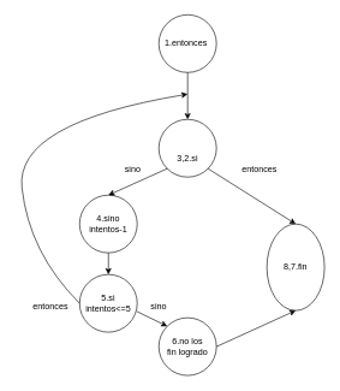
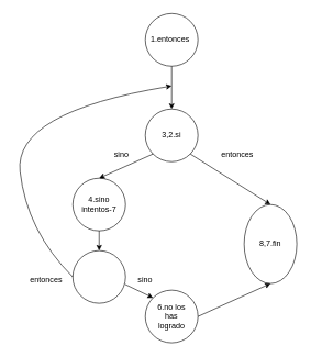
  <mxCell id="0" />
  <mxCell id="1" parent="0" />
  <mxCell id="2" value="" style="ellipse;whiteSpace=wrap;html=1;aspect=fixed;" vertex="1" parent="1"><mxGeometry x="220" y="20" width="80" height="80" as="geometry" /></mxCell>
  <mxCell id="3" value="" style="ellipse;whiteSpace=wrap;html=1;aspect=fixed;" vertex="1" parent="1"><mxGeometry x="220" y="165" width="80" height="80" as="geometry" /></mxCell>
  <mxCell id="4" value="" style="ellipse;whiteSpace=wrap;html=1;aspect=fixed;" vertex="1" parent="1"><mxGeometry x="110" y="270" width="80" height="80" as="geometry" /></mxCell>
  <mxCell id="5" value="8,7.fin" style="ellipse;whiteSpace=wrap;html=1;aspect=fixed;" vertex="1" parent="1"><mxGeometry x="370" y="310" width="80" height="120" as="geometry" /></mxCell>
- <mxCell id="6" value="4.sino&lt;br&gt;intentos-1" style="text;html=1;strokeColor=none;fillColor=none;align=center;verticalAlign=middle;whiteSpace=wrap;rounded=0;" vertex="1" parent="1"><mxGeometry x="120" y="295" width="60" height="30" as="geometry" /></mxCell>
- <mxCell id="7" value="3,2.si" style="text;html=1;strokeColor=none;fillColor=none;align=center;verticalAlign=middle;whiteSpace=wrap;rounded=0;" vertex="1" parent="1"><mxGeometry x="230" y="205" width="60" height="30" as="geometry" /></mxCell>
+ <mxCell id="6" value="4.sino&lt;br&gt;intentos-7" style="text;html=1;strokeColor=none;fillColor=none;align=center;verticalAlign=middle;whiteSpace=wrap;rounded=0;" vertex="1" parent="1"><mxGeometry x="120" y="295" width="60" height="30" as="geometry" /></mxCell>
+ <mxCell id="7" value="3,2.si" style="text;html=1;strokeColor=none;fillColor=none;align=center;verticalAlign=middle;whiteSpace=wrap;rounded=0;" vertex="1" parent="1"><mxGeometry x="230" y="190" width="60" height="30" as="geometry" /></mxCell>
  <mxCell id="8" value="" style="endArrow=classic;html=1;rounded=0;exitX=1;exitY=1;exitDx=0;exitDy=0;entryX=0.5;entryY=0;entryDx=0;entryDy=0;" edge="1" parent="1" source="3" target="5"><mxGeometry width="50" height="50" relative="1" as="geometry"><mxPoint x="270" y="310" as="sourcePoint" /><mxPoint x="390" y="270" as="targetPoint" /></mxGeometry></mxCell>
  <mxCell id="9" value="" style="endArrow=classic;html=1;rounded=0;exitX=0;exitY=1;exitDx=0;exitDy=0;entryX=0.5;entryY=0;entryDx=0;entryDy=0;" edge="1" parent="1" source="3" target="4"><mxGeometry width="50" height="50" relative="1" as="geometry"><mxPoint x="120" y="310" as="sourcePoint" /><mxPoint x="170" y="260" as="targetPoint" /></mxGeometry></mxCell>
  <mxCell id="10" value="" style="endArrow=classic;html=1;rounded=0;exitX=0.5;exitY=1;exitDx=0;exitDy=0;entryX=0.5;entryY=0;entryDx=0;entryDy=0;" edge="1" parent="1" source="2" target="3"><mxGeometry width="50" height="50" relative="1" as="geometry"><mxPoint x="200" y="180" as="sourcePoint" /><mxPoint x="250" y="130" as="targetPoint" /></mxGeometry></mxCell>
  <mxCell id="11" value="" style="ellipse;whiteSpace=wrap;html=1;aspect=fixed;" vertex="1" parent="1"><mxGeometry x="110" y="380" width="80" height="80" as="geometry" /></mxCell>
  <mxCell id="12" value="" style="endArrow=classic;html=1;rounded=0;exitX=0.5;exitY=1;exitDx=0;exitDy=0;entryX=0.5;entryY=0;entryDx=0;entryDy=0;" edge="1" parent="1" source="4" target="11"><mxGeometry width="50" height="50" relative="1" as="geometry"><mxPoint x="230" y="500" as="sourcePoint" /><mxPoint x="280" y="450" as="targetPoint" /></mxGeometry></mxCell>
- <mxCell id="13" value="5.si intentos&amp;lt;=5" style="text;html=1;strokeColor=none;fillColor=none;align=center;verticalAlign=middle;whiteSpace=wrap;rounded=0;" vertex="1" parent="1"><mxGeometry x="120" y="405" width="60" height="30" as="geometry" /></mxCell>
  <mxCell id="14" value="" style="ellipse;whiteSpace=wrap;html=1;aspect=fixed;" vertex="1" parent="1"><mxGeometry x="220" y="440" width="80" height="80" as="geometry" /></mxCell>
  <mxCell id="15" value="" style="endArrow=classic;html=1;rounded=0;exitX=0.992;exitY=0.64;exitDx=0;exitDy=0;exitPerimeter=0;entryX=0;entryY=0;entryDx=0;entryDy=0;" edge="1" parent="1" source="11" target="14"><mxGeometry width="50" height="50" relative="1" as="geometry"><mxPoint x="240" y="400" as="sourcePoint" /><mxPoint x="290" y="350" as="targetPoint" /></mxGeometry></mxCell>
  <mxCell id="16" value="" style="endArrow=classic;html=1;rounded=0;exitX=1;exitY=0.5;exitDx=0;exitDy=0;entryX=0.5;entryY=1;entryDx=0;entryDy=0;" edge="1" parent="1" source="14" target="5"><mxGeometry width="50" height="50" relative="1" as="geometry"><mxPoint x="290" y="650" as="sourcePoint" /><mxPoint x="340" y="600" as="targetPoint" /></mxGeometry></mxCell>
- <mxCell id="17" value="6.no los fin logrado" style="text;html=1;strokeColor=none;fillColor=none;align=center;verticalAlign=middle;whiteSpace=wrap;rounded=0;" vertex="1" parent="1"><mxGeometry x="230" y="465" width="60" height="30" as="geometry" /></mxCell>
+ <mxCell id="17" value="6.no los has logrado" style="text;html=1;strokeColor=none;fillColor=none;align=center;verticalAlign=middle;whiteSpace=wrap;rounded=0;" vertex="1" parent="1"><mxGeometry x="230" y="465" width="60" height="30" as="geometry" /></mxCell>
  <mxCell id="18" value="" style="curved=1;endArrow=classic;html=1;rounded=0;exitX=0;exitY=0.5;exitDx=0;exitDy=0;" edge="1" parent="1" source="11"><mxGeometry width="50" height="50" relative="1" as="geometry"><mxPoint x="30" y="440" as="sourcePoint" /><mxPoint x="260" y="130" as="targetPoint" /><Array as="points"><mxPoint x="40" y="350" /><mxPoint x="20" y="170" /></Array></mxGeometry></mxCell>
  <mxCell id="19" value="1.entonces" style="text;html=1;strokeColor=none;fillColor=none;align=center;verticalAlign=middle;whiteSpace=wrap;rounded=0;" vertex="1" parent="1"><mxGeometry x="228" y="45" width="60" height="30" as="geometry" /></mxCell>
  <mxCell id="20" value="entonces" style="text;html=1;strokeColor=none;fillColor=none;align=center;verticalAlign=middle;whiteSpace=wrap;rounded=0;rotation=0;" vertex="1" parent="1"><mxGeometry x="330" y="220" width="60" height="30" as="geometry" /></mxCell>
  <mxCell id="21" value="sino" style="text;html=1;strokeColor=none;fillColor=none;align=center;verticalAlign=middle;whiteSpace=wrap;rounded=0;" vertex="1" parent="1"><mxGeometry x="154" y="220" width="60" height="30" as="geometry" /></mxCell>
  <mxCell id="22" value="sino" style="text;html=1;strokeColor=none;fillColor=none;align=center;verticalAlign=middle;whiteSpace=wrap;rounded=0;" vertex="1" parent="1"><mxGeometry x="190" y="410" width="60" height="30" as="geometry" /></mxCell>
  <mxCell id="23" value="entonces" style="text;html=1;strokeColor=none;fillColor=none;align=center;verticalAlign=middle;whiteSpace=wrap;rounded=0;" vertex="1" parent="1"><mxGeometry x="40" y="410" width="60" height="30" as="geometry" /></mxCell>
